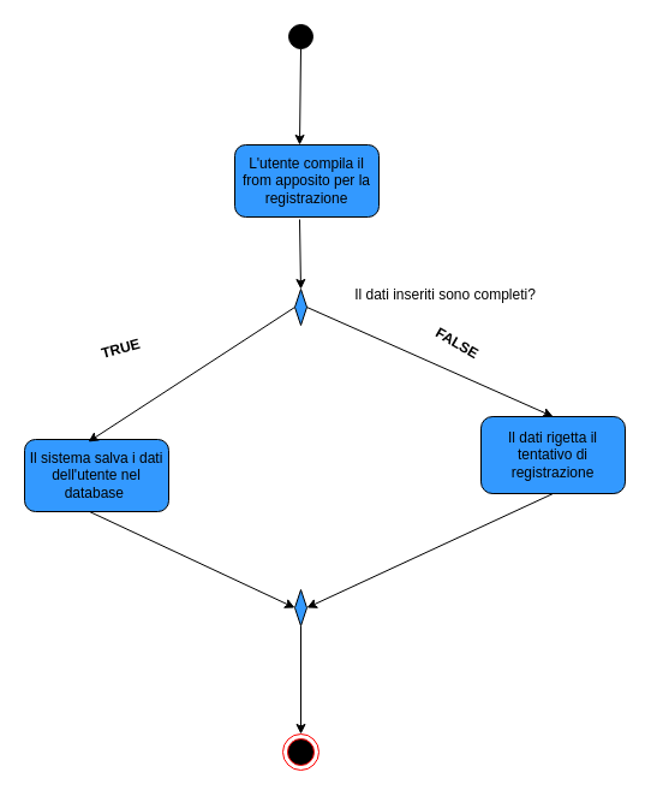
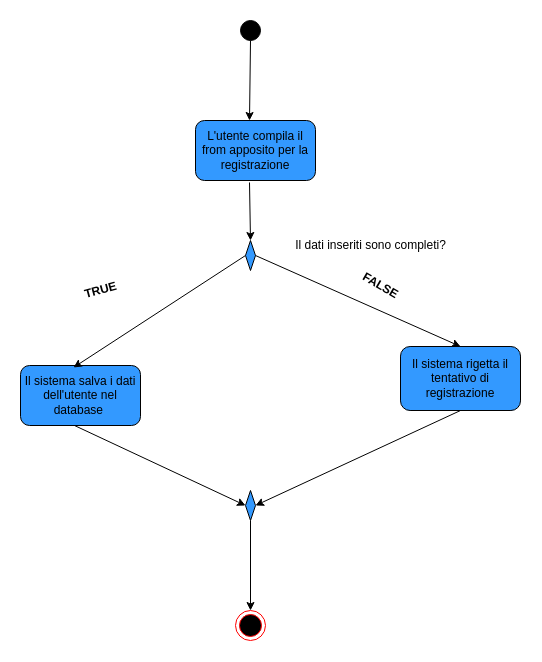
  <mxCell id="0" />
  <mxCell id="1" parent="0" />
  <mxCell id="2" value="" style="ellipse;whiteSpace=wrap;html=1;aspect=fixed;strokeColor=#000000;fillColor=#000000;" vertex="1" parent="1"><mxGeometry x="240" y="20" width="20" height="20" as="geometry" /></mxCell>
  <mxCell id="3" value="" style="ellipse;html=1;shape=endState;fillColor=#000000;strokeColor=#ff0000;" vertex="1" parent="1"><mxGeometry x="235" y="610" width="30" height="30" as="geometry" /></mxCell>
  <mxCell id="4" value="L'utente compila il from apposito per la registrazione" style="rounded=1;whiteSpace=wrap;html=1;strokeColor=#000000;fillColor=#3399FF;" vertex="1" parent="1"><mxGeometry x="195" y="120" width="120" height="60" as="geometry" /></mxCell>
  <mxCell id="5" value="Il sistema salva i dati dell'utente nel database&amp;nbsp;" style="rounded=1;whiteSpace=wrap;html=1;strokeColor=#000000;fillColor=#3399FF;" vertex="1" parent="1"><mxGeometry x="20" y="365" width="120" height="60" as="geometry" /></mxCell>
- <mxCell id="6" value="Il dati rigetta il tentativo di registrazione" style="rounded=1;whiteSpace=wrap;html=1;strokeColor=#000000;fillColor=#3399FF;" vertex="1" parent="1"><mxGeometry x="400" y="346" width="120" height="64" as="geometry" /></mxCell>
+ <mxCell id="6" value="Il sistema rigetta il tentativo di registrazione" style="rounded=1;whiteSpace=wrap;html=1;strokeColor=#000000;fillColor=#3399FF;" vertex="1" parent="1"><mxGeometry x="400" y="346" width="120" height="64" as="geometry" /></mxCell>
  <mxCell id="7" value="" style="rhombus;whiteSpace=wrap;html=1;strokeColor=#000000;fontColor=#fbfbfb;fillColor=#3399FF;" vertex="1" parent="1"><mxGeometry x="245" y="240" width="10" height="30" as="geometry" /></mxCell>
  <mxCell id="8" style="edgeStyle=orthogonalEdgeStyle;rounded=0;orthogonalLoop=1;jettySize=auto;html=1;exitX=0.5;exitY=1;exitDx=0;exitDy=0;entryX=0.5;entryY=0;entryDx=0;entryDy=0;" edge="1" parent="1" source="9" target="3"><mxGeometry relative="1" as="geometry" /></mxCell>
  <mxCell id="9" value="" style="rhombus;whiteSpace=wrap;html=1;strokeColor=#000000;fontColor=#fbfbfb;fillColor=#3399FF;" vertex="1" parent="1"><mxGeometry x="245" y="490" width="10" height="30" as="geometry" /></mxCell>
  <mxCell id="10" value="" style="endArrow=classic;html=1;rounded=0;exitX=1;exitY=0.5;exitDx=0;exitDy=0;entryX=0.5;entryY=0;entryDx=0;entryDy=0;" edge="1" parent="1" source="7" target="6"><mxGeometry width="50" height="50" relative="1" as="geometry"><mxPoint x="240" y="390" as="sourcePoint" /><mxPoint x="290" y="340" as="targetPoint" /></mxGeometry></mxCell>
  <mxCell id="11" value="" style="endArrow=classic;html=1;rounded=0;exitX=0;exitY=0.5;exitDx=0;exitDy=0;entryX=0.442;entryY=0.033;entryDx=0;entryDy=0;entryPerimeter=0;" edge="1" parent="1" source="7" target="5"><mxGeometry width="50" height="50" relative="1" as="geometry"><mxPoint x="267.5" y="272.5" as="sourcePoint" /><mxPoint x="470" y="336" as="targetPoint" /></mxGeometry></mxCell>
  <mxCell id="12" value="" style="endArrow=classic;html=1;rounded=0;exitX=0.45;exitY=1;exitDx=0;exitDy=0;exitPerimeter=0;entryX=0;entryY=0.5;entryDx=0;entryDy=0;" edge="1" parent="1" source="5" target="9"><mxGeometry width="50" height="50" relative="1" as="geometry"><mxPoint x="240" y="390" as="sourcePoint" /><mxPoint x="290" y="340" as="targetPoint" /></mxGeometry></mxCell>
  <mxCell id="13" value="" style="endArrow=classic;html=1;rounded=0;exitX=0.5;exitY=1;exitDx=0;exitDy=0;entryX=1;entryY=0.5;entryDx=0;entryDy=0;" edge="1" parent="1" source="6" target="9"><mxGeometry width="50" height="50" relative="1" as="geometry"><mxPoint x="240" y="390" as="sourcePoint" /><mxPoint x="290" y="340" as="targetPoint" /></mxGeometry></mxCell>
  <mxCell id="14" value="" style="endArrow=classic;html=1;rounded=0;exitX=0.5;exitY=1;exitDx=0;exitDy=0;entryX=0.45;entryY=0;entryDx=0;entryDy=0;entryPerimeter=0;" edge="1" parent="1" source="2" target="4"><mxGeometry width="50" height="50" relative="1" as="geometry"><mxPoint x="240" y="390" as="sourcePoint" /><mxPoint x="290" y="340" as="targetPoint" /></mxGeometry></mxCell>
  <mxCell id="15" value="Il dati inseriti sono completi?" style="text;html=1;align=center;verticalAlign=middle;resizable=0;points=[];autosize=1;strokeColor=none;fillColor=none;" vertex="1" parent="1"><mxGeometry x="285" y="230" width="170" height="30" as="geometry" /></mxCell>
  <mxCell id="16" value="&lt;b&gt;TRUE&lt;/b&gt;" style="text;html=1;align=center;verticalAlign=middle;resizable=0;points=[];autosize=1;strokeColor=none;fillColor=none;rotation=-15;" vertex="1" parent="1"><mxGeometry x="70" y="275" width="60" height="30" as="geometry" /></mxCell>
  <mxCell id="17" value="&lt;b&gt;FALSE&lt;/b&gt;" style="text;html=1;align=center;verticalAlign=middle;resizable=0;points=[];autosize=1;strokeColor=none;fillColor=none;rotation=30;" vertex="1" parent="1"><mxGeometry x="350" y="270" width="60" height="30" as="geometry" /></mxCell>
  <mxCell id="18" value="" style="endArrow=classic;html=1;rounded=0;exitX=0.45;exitY=1.033;exitDx=0;exitDy=0;exitPerimeter=0;entryX=0.5;entryY=0;entryDx=0;entryDy=0;" edge="1" parent="1" source="4" target="7"><mxGeometry width="50" height="50" relative="1" as="geometry"><mxPoint x="240" y="390" as="sourcePoint" /><mxPoint x="290" y="340" as="targetPoint" /></mxGeometry></mxCell>
